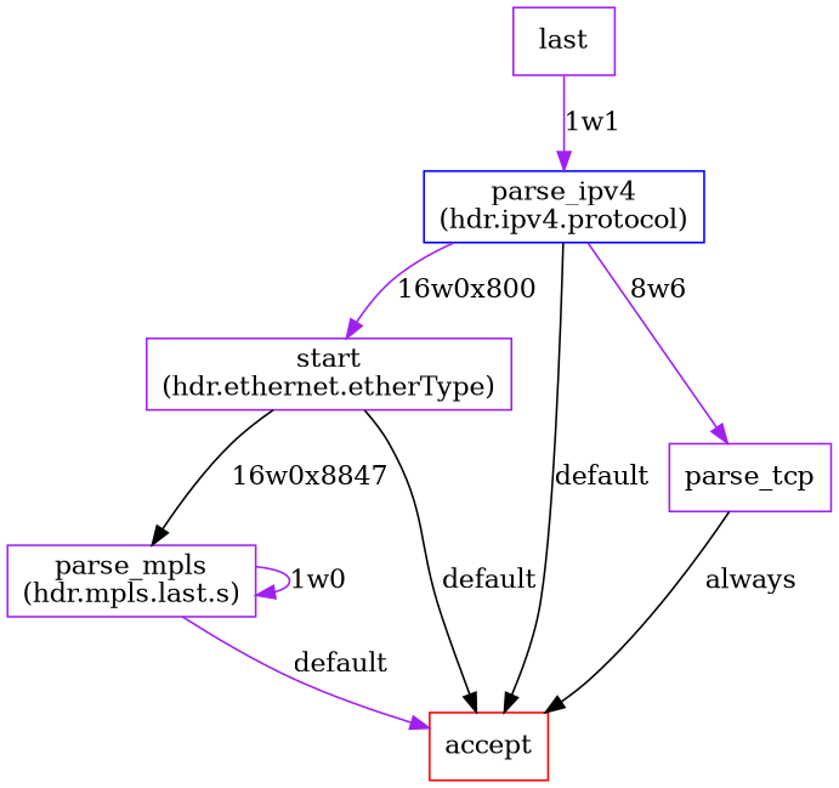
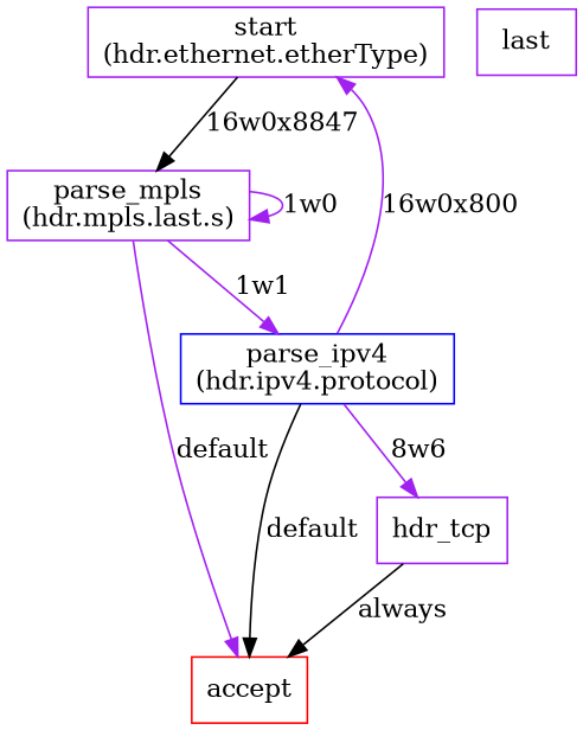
  digraph {
    node [color=purple shape=rectangle]
    edge [color=purple]
    n1 [label="start\n(hdr.ethernet.etherType)"]
    n2 [label="parse_mpls\n(hdr.mpls.last.s)"]
    n3 [color=red label=accept]
    n4 [color=blue label="parse_ipv4\n(hdr.ipv4.protocol)"]
-   n5 [label=parse_tcp]
+   n5 [label=hdr_tcp]
    n6 [label=last]
    n1 -> n2 [color=black label="16w0x8847"]
-   n1 -> n3 [color=black label=default]
    n2 -> n2 [label="1w0"]
    n2 -> n3 [label=default]
-   n6 -> n4 [label="1w1"]
+   n2 -> n4 [label="1w1"]
    n4 -> n1 [label="16w0x800"]
    n4 -> n3 [color=black label=default]
    n4 -> n5 [label="8w6"]
    n5 -> n3 [color=black label=always]
  }
